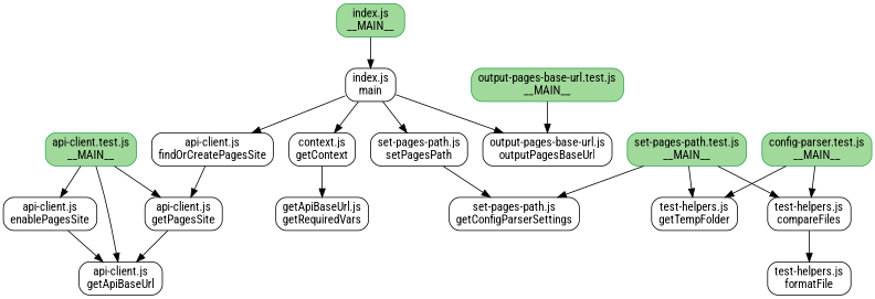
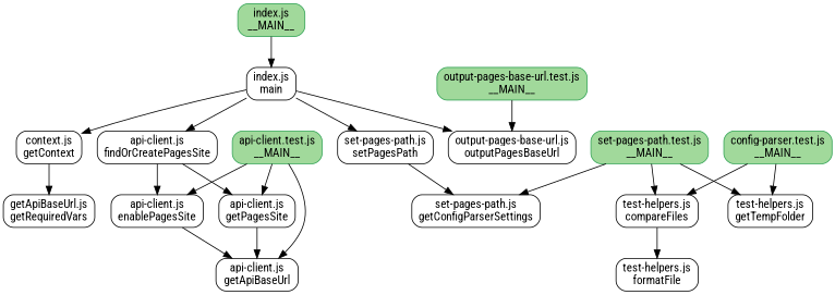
  digraph {
    concentrate=true
    fontname="Roboto Condensed"
    rankdir=TB
    node [fontname="Roboto Condensed" shape=Mrecord]
    edge [fontname="Roboto Condensed"]
    n1 [height=0.54167 label="api-client.js\nenablePagesSite" width=1.4444]
    n2 [height=0.54167 label="api-client.js\ngetApiBaseUrl" width=1.3611]
    n3 [height=0.54167 label="api-client.js\nfindOrCreatePagesSite" width=1.9444]
    n4 [height=0.54167 label="api-client.js\ngetPagesSite" width=1.1944]
    n5 [color="/greens3/3" fillcolor="/greens3/2" height=0.54167 label="api-client.test.js\n__MAIN__" style=filled width=1.4306]
    n6 [color="/greens3/3" fillcolor="/greens3/2" height=0.54167 label="config-parser.test.js\n__MAIN__" style=filled width=1.6944]
    n7 [height=0.54167 label="test-helpers.js\ncompareFiles" width=1.2778]
    n8 [height=0.54167 label="test-helpers.js\ngetTempFolder" width=1.4028]
    n9 [height=0.54167 label="test-helpers.js\nformatFile" width=1.2778]
    n10 [height=0.54167 label="context.js\ngetContext" width=1.0556]
    n11 [height=0.54167 label="getApiBaseUrl.js\ngetRequiredVars" width=1.4861]
    n12 [color="/greens3/3" fillcolor="/greens3/2" height=0.54167 label="index.js\n__MAIN__" style=filled width=1.1111]
    n13 [height=0.54167 label="index.js\nmain" width=0.81944]
    n14 [height=0.54167 label="output-pages-base-url.js\noutputPagesBaseUrl" width=2.0417]
    n15 [height=0.54167 label="set-pages-path.js\nsetPagesPath" width=1.4861]
    n16 [height=0.54167 label="set-pages-path.js\ngetConfigParserSettings" width=2.0417]
    n17 [color="/greens3/3" fillcolor="/greens3/2" height=0.54167 label="output-pages-base-url.test.js\n__MAIN__" style=filled width=2.3611]
    n18 [color="/greens3/3" fillcolor="/greens3/2" height=0.54167 label="set-pages-path.test.js\n__MAIN__" style=filled width=1.8056]
    n1 -> n2
+   n3 -> n1
    n3 -> n4
    n4 -> n2
    n5 -> n1
    n5 -> n2
    n5 -> n4
    n6 -> n7
    n6 -> n8
    n7 -> n9
    n10 -> n11
    n12 -> n13
    n13 -> n3
    n13 -> n10
    n13 -> n14
    n13 -> n15
    n15 -> n16
    n17 -> n14
    n18 -> n7
    n18 -> n8
    n18 -> n16
  }
